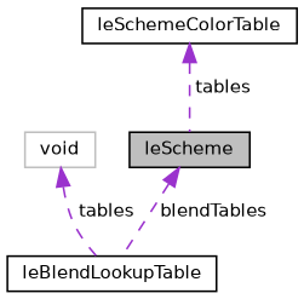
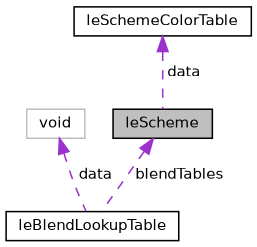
  digraph {
    node [color=black fillcolor=white fontname=Helvetica fontsize=10 shape=record style=filled]
    edge [color=darkorchid3 dir=back fontname=Helvetica fontsize=10 labelfontname=Helvetica labelfontsize=10 style=dashed]
    n1 [fillcolor=grey75 fontcolor=black height=0.2 label=leScheme width=0.4]
    n2 [height=0.2 label=leBlendLookupTable width=0.4]
    n3 [height=0.2 label=leSchemeColorTable width=0.4]
    n4 [color=grey75 height=0.2 label=void width=0.4]
    n1 -> n2 [label=" blendTables"]
-   n3 -> n1 [label=" tables"]
-   n4 -> n2 [label=" tables"]
+   n3 -> n1 [label=" data"]
+   n4 -> n2 [label=" data"]
  }
